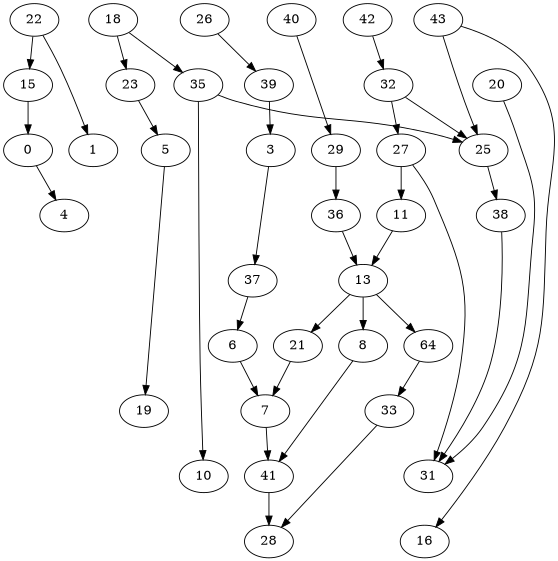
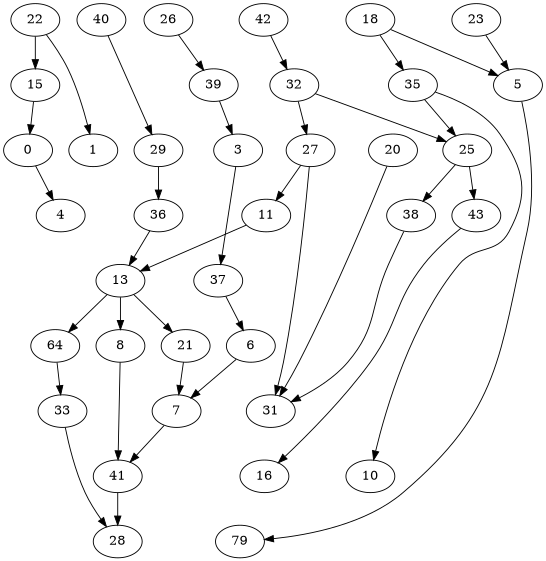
  digraph {
    edge [weight=0]
    0
    4
    6
    7
    41
    28
    15
    40
    29
    36
    13
    22
    1
    21
    8
    n16 [label=64]
    33
    3
    37
    5
-   19
+   19 [label=79]
    18
    23
    35
    25
    10
    38
    43
    31
    16
    42
    32
    27
    11
    20
    26
    39
    0 -> 4
    6 -> 7
    7 -> 41
    41 -> 28 [weight=2]
    15 -> 0
    40 -> 29
    29 -> 36 [weight=1]
    36 -> 13
    13 -> 21
    13 -> 8 [weight=1]
    13 -> n16
    22 -> 15
    22 -> 1
    21 -> 7
    8 -> 41
    n16 -> 33
    33 -> 28
    3 -> 37
    37 -> 6
    5 -> 19
-   18 -> 23
+   18 -> 5
    18 -> 35
    23 -> 5
    35 -> 25
    35 -> 10
    25 -> 38
-   43 -> 25
+   25 -> 43
    38 -> 31
    43 -> 16
    42 -> 32
    32 -> 25
    32 -> 27
    27 -> 31
    27 -> 11
    11 -> 13
    20 -> 31
    26 -> 39
    39 -> 3
  }
